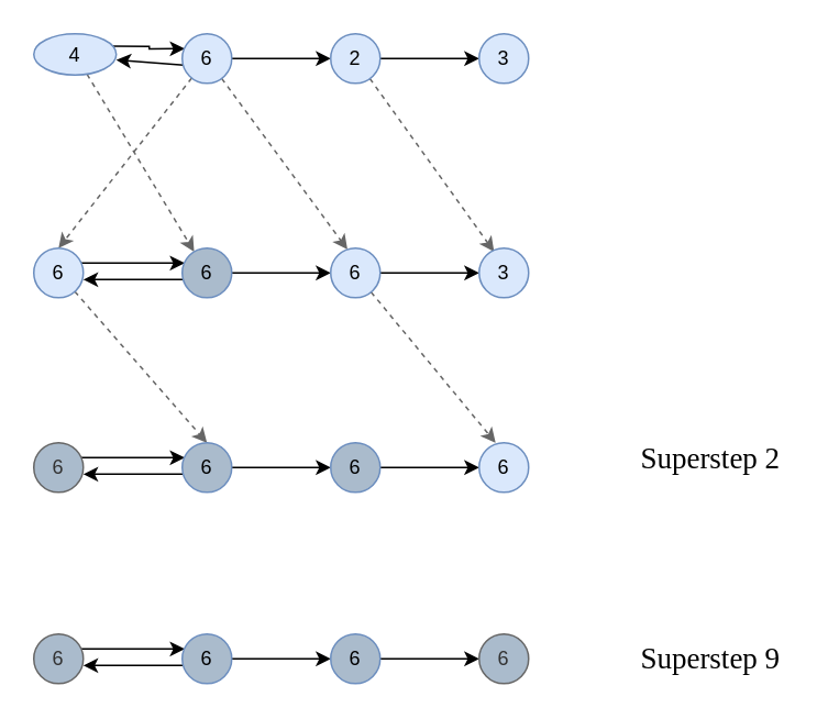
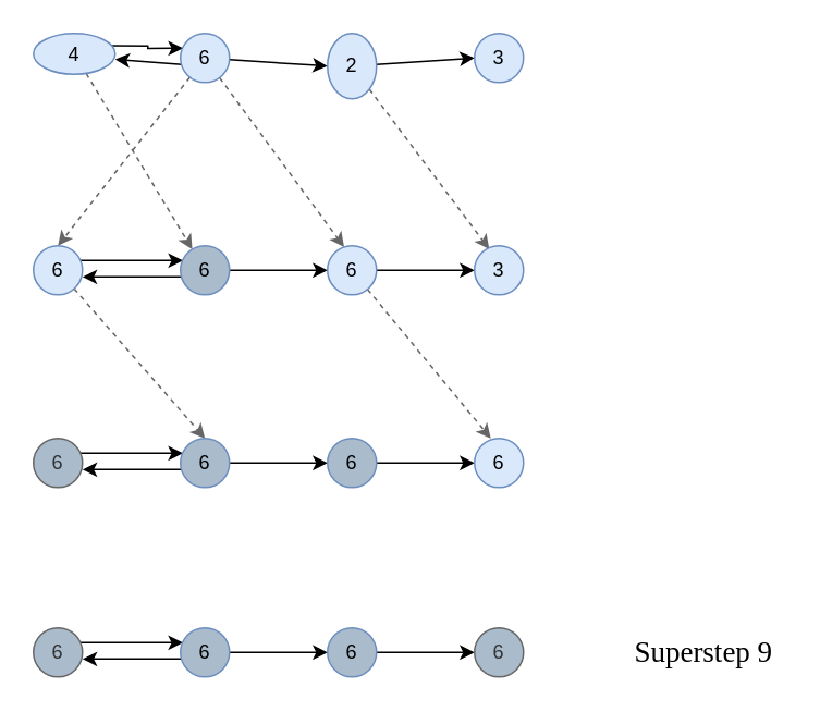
  <mxCell id="0" />
  <mxCell id="1" parent="0" />
  <mxCell id="2" style="edgeStyle=orthogonalEdgeStyle;rounded=0;orthogonalLoop=1;jettySize=auto;html=1;entryX=0.051;entryY=0.302;entryDx=0;entryDy=0;exitX=0.952;exitY=0.302;exitDx=0;exitDy=0;exitPerimeter=0;entryPerimeter=0;" edge="1" parent="1" source="4" target="9"><mxGeometry relative="1" as="geometry"><Array as="points" /></mxGeometry></mxCell>
  <mxCell id="3" style="rounded=0;orthogonalLoop=1;jettySize=auto;html=1;dashed=1;fillColor=#f5f5f5;strokeColor=#666666;" edge="1" parent="1" source="4" target="19"><mxGeometry relative="1" as="geometry" /></mxCell>
  <mxCell id="4" value="4" style="ellipse;whiteSpace=wrap;html=1;aspect=fixed;fillColor=#dae8fc;strokeColor=#6c8ebf;" vertex="1" parent="1"><mxGeometry x="20" y="20" width="50" height="25" as="geometry" /></mxCell>
  <mxCell id="5" style="rounded=0;orthogonalLoop=1;jettySize=auto;html=1;entryX=0.999;entryY=0.636;entryDx=0;entryDy=0;entryPerimeter=0;exitX=0.03;exitY=0.636;exitDx=0;exitDy=0;exitPerimeter=0;" edge="1" parent="1" source="9" target="4"><mxGeometry relative="1" as="geometry" /></mxCell>
  <mxCell id="6" style="edgeStyle=none;rounded=0;orthogonalLoop=1;jettySize=auto;html=1;entryX=0;entryY=0.5;entryDx=0;entryDy=0;" edge="1" parent="1" source="9" target="12"><mxGeometry relative="1" as="geometry" /></mxCell>
  <mxCell id="7" style="edgeStyle=none;rounded=0;orthogonalLoop=1;jettySize=auto;html=1;entryX=0.339;entryY=0.027;entryDx=0;entryDy=0;entryPerimeter=0;dashed=1;fillColor=#f5f5f5;strokeColor=#666666;" edge="1" parent="1" source="9" target="22"><mxGeometry relative="1" as="geometry" /></mxCell>
  <mxCell id="8" style="edgeStyle=none;rounded=0;orthogonalLoop=1;jettySize=auto;html=1;entryX=0.5;entryY=0;entryDx=0;entryDy=0;dashed=1;fillColor=#f5f5f5;strokeColor=#666666;" edge="1" parent="1" source="9" target="16"><mxGeometry relative="1" as="geometry" /></mxCell>
  <mxCell id="9" value="6" style="ellipse;whiteSpace=wrap;html=1;aspect=fixed;fillColor=#dae8fc;strokeColor=#6c8ebf;" vertex="1" parent="1"><mxGeometry x="110" y="20" width="30" height="30" as="geometry" /></mxCell>
  <mxCell id="10" style="edgeStyle=none;rounded=0;orthogonalLoop=1;jettySize=auto;html=1;entryX=0;entryY=0.5;entryDx=0;entryDy=0;" edge="1" parent="1" source="12" target="13"><mxGeometry relative="1" as="geometry" /></mxCell>
  <mxCell id="11" style="edgeStyle=none;rounded=0;orthogonalLoop=1;jettySize=auto;html=1;entryX=0.302;entryY=0.071;entryDx=0;entryDy=0;entryPerimeter=0;fillColor=#f5f5f5;strokeColor=#666666;dashed=1;" edge="1" parent="1" source="12" target="23"><mxGeometry relative="1" as="geometry" /></mxCell>
- <mxCell id="12" value="2" style="ellipse;whiteSpace=wrap;html=1;aspect=fixed;fillColor=#dae8fc;strokeColor=#6c8ebf;" vertex="1" parent="1"><mxGeometry x="200" y="20" width="30" height="30" as="geometry" /></mxCell>
+ <mxCell id="12" value="2" style="ellipse;whiteSpace=wrap;html=1;aspect=fixed;fillColor=#dae8fc;strokeColor=#6c8ebf;" vertex="1" parent="1"><mxGeometry x="200" y="20" width="30" height="40" as="geometry" /></mxCell>
  <mxCell id="13" value="3" style="ellipse;whiteSpace=wrap;html=1;aspect=fixed;fillColor=#dae8fc;strokeColor=#6c8ebf;" vertex="1" parent="1"><mxGeometry x="290" y="20" width="30" height="30" as="geometry" /></mxCell>
  <mxCell id="14" style="edgeStyle=orthogonalEdgeStyle;rounded=0;orthogonalLoop=1;jettySize=auto;html=1;entryX=0.051;entryY=0.302;entryDx=0;entryDy=0;exitX=0.952;exitY=0.302;exitDx=0;exitDy=0;exitPerimeter=0;entryPerimeter=0;" edge="1" parent="1" source="16" target="19"><mxGeometry relative="1" as="geometry"><Array as="points" /></mxGeometry></mxCell>
  <mxCell id="15" style="edgeStyle=none;rounded=0;orthogonalLoop=1;jettySize=auto;html=1;entryX=0.5;entryY=0;entryDx=0;entryDy=0;dashed=1;fillColor=#f5f5f5;strokeColor=#666666;" edge="1" parent="1" source="16" target="28"><mxGeometry relative="1" as="geometry" /></mxCell>
  <mxCell id="16" value="6" style="ellipse;whiteSpace=wrap;html=1;aspect=fixed;fillColor=#dae8fc;strokeColor=#6c8ebf;" vertex="1" parent="1"><mxGeometry x="20" y="150" width="30" height="30" as="geometry" /></mxCell>
  <mxCell id="17" style="rounded=0;orthogonalLoop=1;jettySize=auto;html=1;entryX=0.999;entryY=0.636;entryDx=0;entryDy=0;entryPerimeter=0;exitX=0.03;exitY=0.636;exitDx=0;exitDy=0;exitPerimeter=0;" edge="1" parent="1" source="19" target="16"><mxGeometry relative="1" as="geometry" /></mxCell>
  <mxCell id="18" style="edgeStyle=none;rounded=0;orthogonalLoop=1;jettySize=auto;html=1;entryX=0;entryY=0.5;entryDx=0;entryDy=0;" edge="1" parent="1" source="19" target="22"><mxGeometry relative="1" as="geometry" /></mxCell>
  <mxCell id="19" value="6" style="ellipse;whiteSpace=wrap;html=1;aspect=fixed;fillColor=#AABBCC;strokeColor=#6c8ebf;" vertex="1" parent="1"><mxGeometry x="110" y="150" width="30" height="30" as="geometry" /></mxCell>
  <mxCell id="20" style="edgeStyle=none;rounded=0;orthogonalLoop=1;jettySize=auto;html=1;entryX=0;entryY=0.5;entryDx=0;entryDy=0;" edge="1" parent="1" source="22" target="23"><mxGeometry relative="1" as="geometry" /></mxCell>
  <mxCell id="21" style="edgeStyle=none;rounded=0;orthogonalLoop=1;jettySize=auto;html=1;entryX=0.333;entryY=0;entryDx=0;entryDy=0;entryPerimeter=0;dashed=1;fillColor=#f5f5f5;strokeColor=#666666;" edge="1" parent="1" source="22" target="31"><mxGeometry relative="1" as="geometry" /></mxCell>
  <mxCell id="22" value="6" style="ellipse;whiteSpace=wrap;html=1;aspect=fixed;fillColor=#dae8fc;strokeColor=#6c8ebf;" vertex="1" parent="1"><mxGeometry x="200" y="150" width="30" height="30" as="geometry" /></mxCell>
  <mxCell id="23" value="3" style="ellipse;whiteSpace=wrap;html=1;aspect=fixed;fillColor=#dae8fc;strokeColor=#6c8ebf;" vertex="1" parent="1"><mxGeometry x="290" y="150" width="30" height="30" as="geometry" /></mxCell>
  <mxCell id="24" style="edgeStyle=orthogonalEdgeStyle;rounded=0;orthogonalLoop=1;jettySize=auto;html=1;entryX=0.051;entryY=0.302;entryDx=0;entryDy=0;exitX=0.952;exitY=0.302;exitDx=0;exitDy=0;exitPerimeter=0;entryPerimeter=0;" edge="1" parent="1" source="25" target="28"><mxGeometry relative="1" as="geometry"><Array as="points" /></mxGeometry></mxCell>
  <mxCell id="25" value="6" style="ellipse;whiteSpace=wrap;html=1;aspect=fixed;fillColor=#AABBCC;strokeColor=#666666;fontColor=#333333;" vertex="1" parent="1"><mxGeometry x="20" y="268" width="30" height="30" as="geometry" /></mxCell>
  <mxCell id="26" style="rounded=0;orthogonalLoop=1;jettySize=auto;html=1;entryX=0.999;entryY=0.636;entryDx=0;entryDy=0;entryPerimeter=0;exitX=0.03;exitY=0.636;exitDx=0;exitDy=0;exitPerimeter=0;" edge="1" parent="1" source="28" target="25"><mxGeometry relative="1" as="geometry" /></mxCell>
  <mxCell id="27" style="edgeStyle=none;rounded=0;orthogonalLoop=1;jettySize=auto;html=1;entryX=0;entryY=0.5;entryDx=0;entryDy=0;" edge="1" parent="1" source="28" target="30"><mxGeometry relative="1" as="geometry" /></mxCell>
  <mxCell id="28" value="6" style="ellipse;whiteSpace=wrap;html=1;aspect=fixed;fillColor=#AABBCC;strokeColor=#6c8ebf;" vertex="1" parent="1"><mxGeometry x="110" y="268" width="30" height="30" as="geometry" /></mxCell>
  <mxCell id="29" style="edgeStyle=none;rounded=0;orthogonalLoop=1;jettySize=auto;html=1;entryX=0;entryY=0.5;entryDx=0;entryDy=0;" edge="1" parent="1" source="30" target="31"><mxGeometry relative="1" as="geometry" /></mxCell>
  <mxCell id="30" value="6" style="ellipse;whiteSpace=wrap;html=1;aspect=fixed;fillColor=#AABBCC;strokeColor=#6c8ebf;" vertex="1" parent="1"><mxGeometry x="200" y="268" width="30" height="30" as="geometry" /></mxCell>
  <mxCell id="31" value="6" style="ellipse;whiteSpace=wrap;html=1;aspect=fixed;fillColor=#dae8fc;strokeColor=#6c8ebf;" vertex="1" parent="1"><mxGeometry x="290" y="268" width="30" height="30" as="geometry" /></mxCell>
  <mxCell id="32" style="edgeStyle=orthogonalEdgeStyle;rounded=0;orthogonalLoop=1;jettySize=auto;html=1;entryX=0.051;entryY=0.302;entryDx=0;entryDy=0;exitX=0.952;exitY=0.302;exitDx=0;exitDy=0;exitPerimeter=0;entryPerimeter=0;" edge="1" parent="1" source="33" target="36"><mxGeometry relative="1" as="geometry"><Array as="points" /></mxGeometry></mxCell>
  <mxCell id="33" value="6" style="ellipse;whiteSpace=wrap;html=1;aspect=fixed;fillColor=#AABBCC;strokeColor=#666666;fontColor=#333333;" vertex="1" parent="1"><mxGeometry x="20" y="384" width="30" height="30" as="geometry" /></mxCell>
  <mxCell id="34" style="rounded=0;orthogonalLoop=1;jettySize=auto;html=1;entryX=0.999;entryY=0.636;entryDx=0;entryDy=0;entryPerimeter=0;exitX=0.03;exitY=0.636;exitDx=0;exitDy=0;exitPerimeter=0;" edge="1" parent="1" source="36" target="33"><mxGeometry relative="1" as="geometry" /></mxCell>
  <mxCell id="35" style="edgeStyle=none;rounded=0;orthogonalLoop=1;jettySize=auto;html=1;entryX=0;entryY=0.5;entryDx=0;entryDy=0;" edge="1" parent="1" source="36" target="38"><mxGeometry relative="1" as="geometry" /></mxCell>
  <mxCell id="36" value="6" style="ellipse;whiteSpace=wrap;html=1;aspect=fixed;fillColor=#AABBCC;strokeColor=#6c8ebf;" vertex="1" parent="1"><mxGeometry x="110" y="384" width="30" height="30" as="geometry" /></mxCell>
  <mxCell id="37" style="edgeStyle=none;rounded=0;orthogonalLoop=1;jettySize=auto;html=1;entryX=0;entryY=0.5;entryDx=0;entryDy=0;" edge="1" parent="1" source="38" target="39"><mxGeometry relative="1" as="geometry" /></mxCell>
  <mxCell id="38" value="6" style="ellipse;whiteSpace=wrap;html=1;aspect=fixed;fillColor=#AABBCC;strokeColor=#6c8ebf;" vertex="1" parent="1"><mxGeometry x="200" y="384" width="30" height="30" as="geometry" /></mxCell>
  <mxCell id="39" value="6" style="ellipse;whiteSpace=wrap;html=1;aspect=fixed;fillColor=#AABBCC;strokeColor=#666666;fontColor=#333333;" vertex="1" parent="1"><mxGeometry x="290" y="384" width="30" height="30" as="geometry" /></mxCell>
- <mxCell id="40" value="&lt;font face=&quot;Computer Modern&quot; style=&quot;font-size: 18px;&quot;&gt;Superstep 2&lt;/font&gt;" style="text;html=1;align=center;verticalAlign=middle;resizable=0;points=[];;autosize=1;fontSize=18;" vertex="1" parent="1"><mxGeometry x="380" y="263" width="100" height="30" as="geometry" /></mxCell>
  <mxCell id="41" value="&lt;font face=&quot;Computer Modern&quot; style=&quot;font-size: 18px;&quot;&gt;Superstep 9&lt;/font&gt;" style="text;html=1;align=center;verticalAlign=middle;resizable=0;points=[];;autosize=1;fontSize=18;" vertex="1" parent="1"><mxGeometry x="380" y="384" width="100" height="30" as="geometry" /></mxCell>
